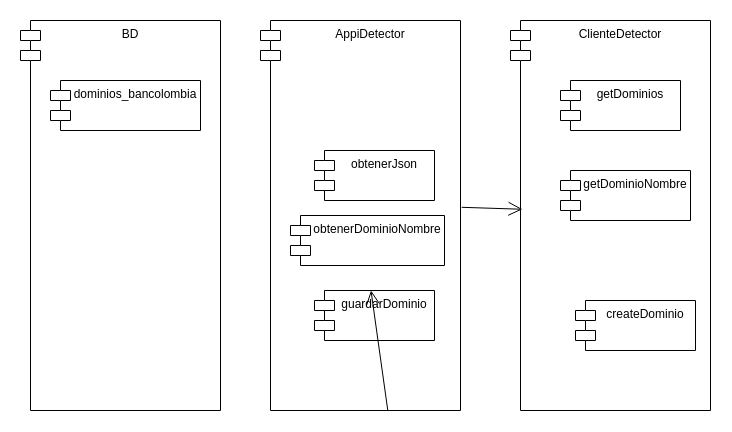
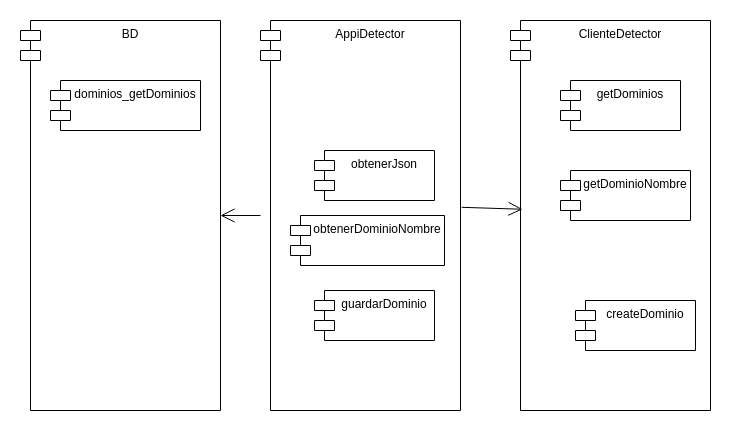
  <mxCell id="0" />
  <mxCell id="1" parent="0" />
  <mxCell id="2" value="BD" style="shape=module;align=left;spacingLeft=20;align=center;verticalAlign=top;" vertex="1" parent="1"><mxGeometry x="20" y="20" width="200" height="390" as="geometry" /></mxCell>
- <mxCell id="3" value="dominios_bancolombia" style="shape=module;align=left;spacingLeft=20;align=center;verticalAlign=top;" vertex="1" parent="1"><mxGeometry x="50" y="80" width="150" height="50" as="geometry" /></mxCell>
+ <mxCell id="3" value="dominios_getDominios" style="shape=module;align=left;spacingLeft=20;align=center;verticalAlign=top;" vertex="1" parent="1"><mxGeometry x="50" y="80" width="150" height="50" as="geometry" /></mxCell>
  <mxCell id="4" value="AppiDetector" style="shape=module;align=left;spacingLeft=20;align=center;verticalAlign=top;" vertex="1" parent="1"><mxGeometry x="260" y="20" width="200" height="390" as="geometry" /></mxCell>
  <mxCell id="5" value="obtenerJson" style="shape=module;align=left;spacingLeft=20;align=center;verticalAlign=top;" vertex="1" parent="1"><mxGeometry x="314" y="150" width="120" height="50" as="geometry" /></mxCell>
  <mxCell id="6" value="obtenerDominioNombre" style="shape=module;align=left;spacingLeft=20;align=center;verticalAlign=top;" vertex="1" parent="1"><mxGeometry x="290" y="215" width="154" height="50" as="geometry" /></mxCell>
  <mxCell id="7" value="guardarDominio" style="shape=module;align=left;spacingLeft=20;align=center;verticalAlign=top;" vertex="1" parent="1"><mxGeometry x="314" y="290" width="120" height="50" as="geometry" /></mxCell>
- <mxCell id="8" value="" style="endArrow=open;endFill=1;endSize=12;html=1;rounded=0;" edge="1" parent="1" source="4" target="7"><mxGeometry width="160" relative="1" as="geometry"><mxPoint x="290" y="190" as="sourcePoint" /><mxPoint x="450" y="190" as="targetPoint" /></mxGeometry></mxCell>
+ <mxCell id="8" value="" style="endArrow=open;endFill=1;endSize=12;html=1;rounded=0;" edge="1" parent="1" source="4" target="2"><mxGeometry width="160" relative="1" as="geometry"><mxPoint x="290" y="190" as="sourcePoint" /><mxPoint x="450" y="190" as="targetPoint" /></mxGeometry></mxCell>
  <mxCell id="9" value="ClienteDetector" style="shape=module;align=left;spacingLeft=20;align=center;verticalAlign=top;" vertex="1" parent="1"><mxGeometry x="510" y="20" width="200" height="390" as="geometry" /></mxCell>
  <mxCell id="10" value="getDominios" style="shape=module;align=left;spacingLeft=20;align=center;verticalAlign=top;" vertex="1" parent="1"><mxGeometry x="560" y="80" width="120" height="50" as="geometry" /></mxCell>
  <mxCell id="11" value="getDominioNombre" style="shape=module;align=left;spacingLeft=20;align=center;verticalAlign=top;" vertex="1" parent="1"><mxGeometry x="560" y="170" width="130" height="50" as="geometry" /></mxCell>
  <mxCell id="12" value="createDominio" style="shape=module;align=left;spacingLeft=20;align=center;verticalAlign=top;" vertex="1" parent="1"><mxGeometry x="575" y="300" width="120" height="50" as="geometry" /></mxCell>
  <mxCell id="13" value="" style="endArrow=open;endFill=1;endSize=12;html=1;rounded=0;exitX=1.006;exitY=0.479;exitDx=0;exitDy=0;exitPerimeter=0;entryX=0.06;entryY=0.484;entryDx=0;entryDy=0;entryPerimeter=0;" edge="1" parent="1" source="4" target="9"><mxGeometry width="160" relative="1" as="geometry"><mxPoint x="290" y="190" as="sourcePoint" /><mxPoint x="450" y="190" as="targetPoint" /></mxGeometry></mxCell>
